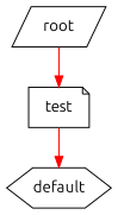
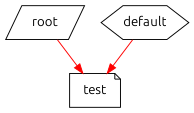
  digraph {
    fontname=Ubuntu
    node [fontname=Ubuntu]
    edge [color=red fontname=Ubuntu]
    n1 [label=root shape=parallelogram]
    n2 [label=test shape=note]
    n3 [label=default shape=hexagon]
    n1 -> n2
-   n2 -> n3
+   n3 -> n2
  }
